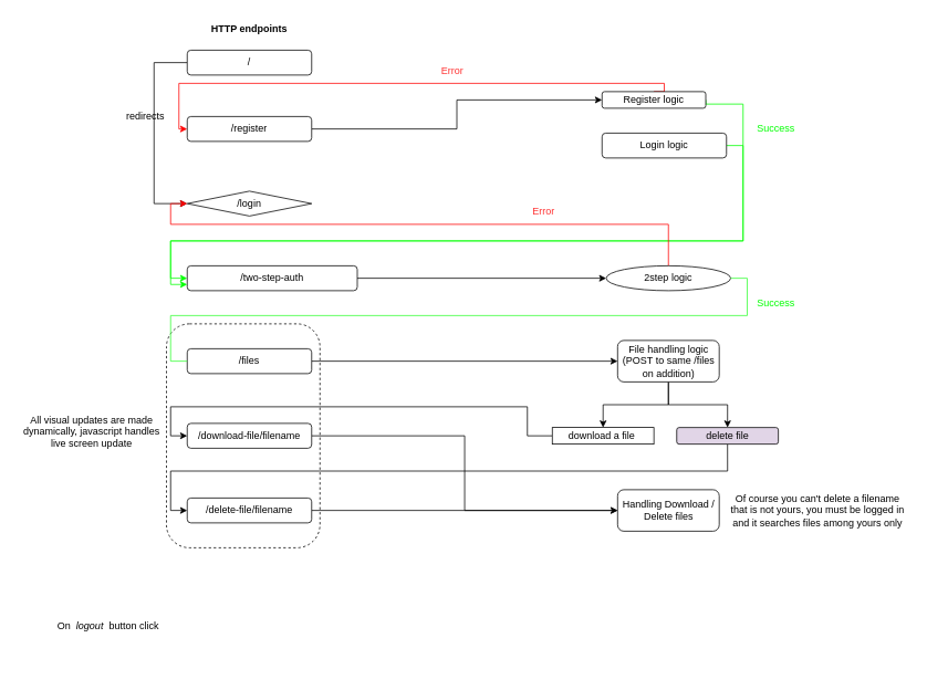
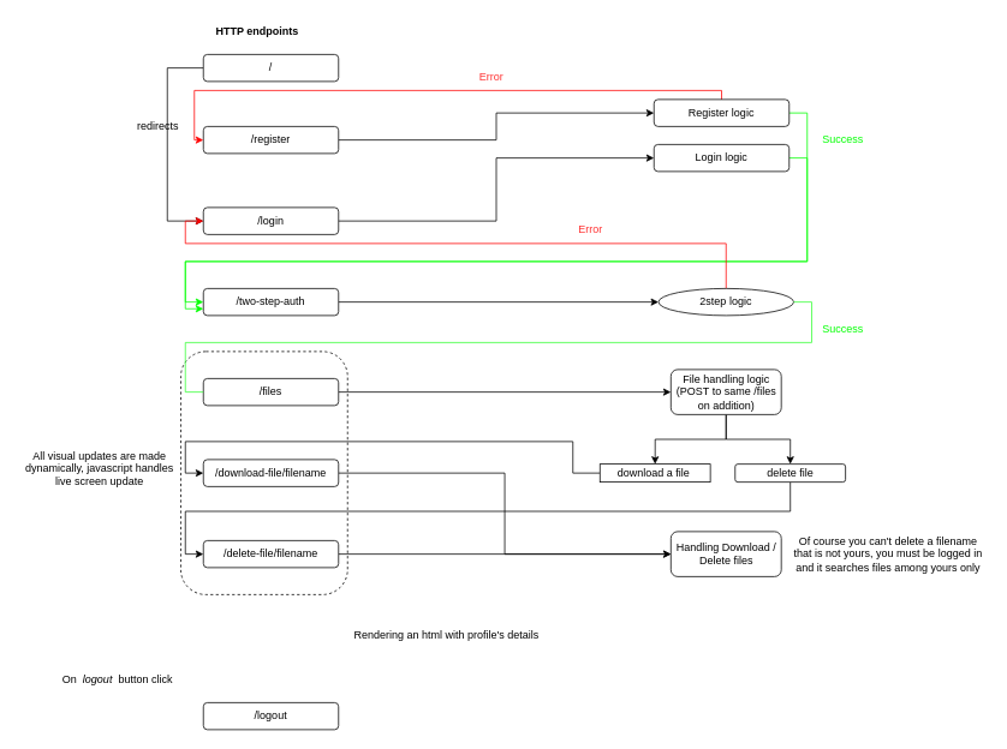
  <mxCell id="0" />
  <mxCell id="1" parent="0" />
  <mxCell id="2" value="" style="rounded=1;whiteSpace=wrap;html=1;fontColor=#00FF00;fillColor=none;dashed=1;" vertex="1" parent="1"><mxGeometry x="200" y="390" width="185" height="270" as="geometry" /></mxCell>
  <mxCell id="3" style="edgeStyle=orthogonalEdgeStyle;rounded=0;orthogonalLoop=1;jettySize=auto;html=1;exitX=0;exitY=0.5;exitDx=0;exitDy=0;entryX=0;entryY=0.5;entryDx=0;entryDy=0;spacingTop=0;" edge="1" parent="1" source="4" target="8"><mxGeometry relative="1" as="geometry"><Array as="points"><mxPoint x="185" y="75" /><mxPoint x="185" y="245" /></Array></mxGeometry></mxCell>
  <mxCell id="4" value="/" style="rounded=1;whiteSpace=wrap;html=1;spacingTop=0;" vertex="1" parent="1"><mxGeometry x="225" y="60" width="150" height="30" as="geometry" /></mxCell>
  <mxCell id="5" style="edgeStyle=orthogonalEdgeStyle;rounded=0;orthogonalLoop=1;jettySize=auto;html=1;exitX=1;exitY=0.5;exitDx=0;exitDy=0;entryX=0;entryY=0.5;entryDx=0;entryDy=0;spacingTop=0;" edge="1" parent="1" source="6" target="24"><mxGeometry relative="1" as="geometry" /></mxCell>
  <mxCell id="6" value="/register" style="rounded=1;whiteSpace=wrap;html=1;spacingTop=0;" vertex="1" parent="1"><mxGeometry x="225" y="140" width="150" height="30" as="geometry" /></mxCell>
- <mxCell id="8" value="/login" style="rhombus;whiteSpace=wrap;html=1;spacingTop=0;" vertex="1" parent="1"><mxGeometry x="225" y="230" width="150" height="30" as="geometry" /></mxCell>
+ <mxCell id="7" style="edgeStyle=orthogonalEdgeStyle;rounded=0;orthogonalLoop=1;jettySize=auto;html=1;exitX=1;exitY=0.5;exitDx=0;exitDy=0;entryX=0;entryY=0.5;entryDx=0;entryDy=0;spacingTop=0;" edge="1" parent="1" source="8" target="21"><mxGeometry relative="1" as="geometry" /></mxCell>
+ <mxCell id="8" value="/login" style="rounded=1;whiteSpace=wrap;html=1;spacingTop=0;" vertex="1" parent="1"><mxGeometry x="225" y="230" width="150" height="30" as="geometry" /></mxCell>
  <mxCell id="9" style="edgeStyle=orthogonalEdgeStyle;rounded=0;orthogonalLoop=1;jettySize=auto;html=1;exitX=1;exitY=0.5;exitDx=0;exitDy=0;entryX=0;entryY=0.5;entryDx=0;entryDy=0;fontColor=#00FF00;strokeColor=#000000;" edge="1" parent="1" source="10" target="28"><mxGeometry relative="1" as="geometry" /></mxCell>
- <mxCell id="10" value="/two-step-auth" style="rounded=1;whiteSpace=wrap;html=1;spacingTop=0;" vertex="1" parent="1"><mxGeometry x="225" y="320" width="205" height="30" as="geometry" /></mxCell>
+ <mxCell id="10" value="/two-step-auth" style="rounded=1;whiteSpace=wrap;html=1;spacingTop=0;" vertex="1" parent="1"><mxGeometry x="225" y="320" width="150" height="30" as="geometry" /></mxCell>
  <mxCell id="11" style="edgeStyle=orthogonalEdgeStyle;rounded=0;orthogonalLoop=1;jettySize=auto;html=1;exitX=1;exitY=0.5;exitDx=0;exitDy=0;entryX=0;entryY=0.5;entryDx=0;entryDy=0;fontColor=#00FF00;strokeColor=#000000;" edge="1" parent="1" source="12" target="33"><mxGeometry relative="1" as="geometry" /></mxCell>
  <mxCell id="12" value="/files" style="rounded=1;whiteSpace=wrap;html=1;spacingTop=0;" vertex="1" parent="1"><mxGeometry x="225" y="420" width="150" height="30" as="geometry" /></mxCell>
  <mxCell id="13" style="edgeStyle=orthogonalEdgeStyle;rounded=0;orthogonalLoop=1;jettySize=auto;html=1;exitX=1;exitY=0.5;exitDx=0;exitDy=0;entryX=0;entryY=0.5;entryDx=0;entryDy=0;fontColor=#00FF00;strokeColor=#000000;endArrow=open;" edge="1" parent="1" source="14" target="40"><mxGeometry relative="1" as="geometry" /></mxCell>
  <mxCell id="14" value="/download-file/filename" style="rounded=1;whiteSpace=wrap;html=1;spacingTop=0;" vertex="1" parent="1"><mxGeometry x="225" y="510" width="150" height="30" as="geometry" /></mxCell>
  <mxCell id="15" style="edgeStyle=orthogonalEdgeStyle;rounded=0;orthogonalLoop=1;jettySize=auto;html=1;exitX=1;exitY=0.5;exitDx=0;exitDy=0;entryX=0;entryY=0.5;entryDx=0;entryDy=0;fontColor=#00FF00;strokeColor=#000000;" edge="1" parent="1" source="16" target="40"><mxGeometry relative="1" as="geometry" /></mxCell>
  <mxCell id="16" value="/delete-file/filename" style="rounded=1;whiteSpace=wrap;html=1;spacingTop=0;" vertex="1" parent="1"><mxGeometry x="225" y="600" width="150" height="30" as="geometry" /></mxCell>
- <mxCell id="18" value="&lt;b&gt;HTTP endpoints&lt;/b&gt;" style="text;html=1;strokeColor=none;fillColor=none;align=center;verticalAlign=middle;whiteSpace=wrap;rounded=0;spacingTop=0;" vertex="1" parent="1"><mxGeometry x="230" y="20" width="140" height="30" as="geometry" /></mxCell>
+ <mxCell id="17" value="/logout" style="rounded=1;whiteSpace=wrap;html=1;spacingTop=0;" vertex="1" parent="1"><mxGeometry x="225" y="780" width="150" height="30" as="geometry" /></mxCell>
+ <mxCell id="18" value="&lt;b&gt;HTTP endpoints&lt;/b&gt;" style="text;html=1;strokeColor=none;fillColor=none;align=center;verticalAlign=middle;whiteSpace=wrap;rounded=0;spacingTop=0;" vertex="1" parent="1"><mxGeometry x="215" y="20" width="140" height="30" as="geometry" /></mxCell>
  <mxCell id="19" value="redirects" style="text;html=1;strokeColor=none;fillColor=none;align=center;verticalAlign=middle;whiteSpace=wrap;rounded=0;spacingTop=0;" vertex="1" parent="1"><mxGeometry x="145" y="125" width="60" height="30" as="geometry" /></mxCell>
  <mxCell id="20" style="edgeStyle=orthogonalEdgeStyle;rounded=0;orthogonalLoop=1;jettySize=auto;html=1;exitX=1;exitY=0.5;exitDx=0;exitDy=0;fontColor=#FF3333;strokeColor=#00FF00;entryX=0;entryY=0.75;entryDx=0;entryDy=0;" edge="1" parent="1" source="21" target="10"><mxGeometry relative="1" as="geometry"><mxPoint x="225" y="330" as="targetPoint" /><Array as="points"><mxPoint x="895" y="175" /><mxPoint x="895" y="290" /><mxPoint x="205" y="290" /><mxPoint x="205" y="343" /></Array></mxGeometry></mxCell>
  <mxCell id="21" value="Login logic" style="rounded=1;whiteSpace=wrap;html=1;spacingTop=0;" vertex="1" parent="1"><mxGeometry x="725" y="160" width="150" height="30" as="geometry" /></mxCell>
  <mxCell id="22" style="edgeStyle=orthogonalEdgeStyle;rounded=0;orthogonalLoop=1;jettySize=auto;html=1;exitX=0.5;exitY=0;exitDx=0;exitDy=0;entryX=0;entryY=0.5;entryDx=0;entryDy=0;spacingTop=0;fontColor=#FF3333;fillColor=#f8cecc;strokeColor=#FF0000;" edge="1" parent="1" source="24" target="6"><mxGeometry relative="1" as="geometry"><Array as="points"><mxPoint x="800" y="100" /><mxPoint x="215" y="100" /><mxPoint x="215" y="155" /></Array></mxGeometry></mxCell>
  <mxCell id="23" style="edgeStyle=orthogonalEdgeStyle;rounded=0;orthogonalLoop=1;jettySize=auto;html=1;exitX=1;exitY=0.5;exitDx=0;exitDy=0;fontColor=#FF3333;strokeColor=#00FF00;entryX=0;entryY=0.5;entryDx=0;entryDy=0;" edge="1" parent="1" source="24" target="10"><mxGeometry relative="1" as="geometry"><mxPoint x="605" y="320" as="targetPoint" /><Array as="points"><mxPoint x="895" y="125" /><mxPoint x="895" y="290" /><mxPoint x="205" y="290" /><mxPoint x="205" y="335" /></Array></mxGeometry></mxCell>
- <mxCell id="24" value="Register logic" style="rounded=1;whiteSpace=wrap;html=1;spacingTop=0;" vertex="1" parent="1"><mxGeometry x="725" y="110" width="125" height="20" as="geometry" /></mxCell>
+ <mxCell id="24" value="Register logic" style="rounded=1;whiteSpace=wrap;html=1;spacingTop=0;" vertex="1" parent="1"><mxGeometry x="725" y="110" width="150" height="30" as="geometry" /></mxCell>
  <mxCell id="25" value="Error" style="text;html=1;strokeColor=none;fillColor=none;align=center;verticalAlign=middle;whiteSpace=wrap;rounded=0;fontColor=#FF3333;" vertex="1" parent="1"><mxGeometry x="515" y="70" width="60" height="30" as="geometry" /></mxCell>
  <mxCell id="26" value="&lt;font color=&quot;#00ff00&quot;&gt;Success&lt;/font&gt;" style="text;html=1;strokeColor=none;fillColor=none;align=center;verticalAlign=middle;whiteSpace=wrap;rounded=0;fontColor=#FF3333;" vertex="1" parent="1"><mxGeometry x="905" y="140" width="60" height="30" as="geometry" /></mxCell>
  <mxCell id="27" style="edgeStyle=orthogonalEdgeStyle;rounded=0;orthogonalLoop=1;jettySize=auto;html=1;exitX=0.5;exitY=0;exitDx=0;exitDy=0;entryX=0;entryY=0.5;entryDx=0;entryDy=0;fontColor=#00FF00;strokeColor=#FF0000;" edge="1" parent="1" source="28" target="8"><mxGeometry relative="1" as="geometry"><Array as="points"><mxPoint x="805" y="270" /><mxPoint x="205" y="270" /><mxPoint x="205" y="245" /></Array></mxGeometry></mxCell>
  <mxCell id="28" value="2step logic" style="ellipse;whiteSpace=wrap;html=1;spacingTop=0;" vertex="1" parent="1"><mxGeometry x="730" y="320" width="150" height="30" as="geometry" /></mxCell>
  <mxCell id="29" value="&lt;font color=&quot;#00ff00&quot;&gt;Success&lt;/font&gt;" style="text;html=1;strokeColor=none;fillColor=none;align=center;verticalAlign=middle;whiteSpace=wrap;rounded=0;fontColor=#FF3333;" vertex="1" parent="1"><mxGeometry x="905" y="350" width="60" height="30" as="geometry" /></mxCell>
  <mxCell id="30" value="Error" style="text;html=1;strokeColor=none;fillColor=none;align=center;verticalAlign=middle;whiteSpace=wrap;rounded=0;fontColor=#FF3333;" vertex="1" parent="1"><mxGeometry x="625" y="240" width="60" height="30" as="geometry" /></mxCell>
  <mxCell id="31" style="edgeStyle=orthogonalEdgeStyle;rounded=0;orthogonalLoop=1;jettySize=auto;html=1;exitX=0.5;exitY=1;exitDx=0;exitDy=0;entryX=0.5;entryY=0;entryDx=0;entryDy=0;fontColor=#00FF00;strokeColor=#000000;" edge="1" parent="1" source="33" target="37"><mxGeometry relative="1" as="geometry" /></mxCell>
  <mxCell id="32" style="edgeStyle=orthogonalEdgeStyle;rounded=0;orthogonalLoop=1;jettySize=auto;html=1;exitX=0.5;exitY=1;exitDx=0;exitDy=0;entryX=0.5;entryY=0;entryDx=0;entryDy=0;fontColor=#00FF00;strokeColor=#000000;" edge="1" parent="1" source="33" target="35"><mxGeometry relative="1" as="geometry" /></mxCell>
  <mxCell id="33" value="File handling logic (POST to same /files on addition)" style="rounded=1;whiteSpace=wrap;html=1;spacingTop=0;" vertex="1" parent="1"><mxGeometry x="743.75" y="410" width="122.5" height="50" as="geometry" /></mxCell>
  <mxCell id="34" style="edgeStyle=orthogonalEdgeStyle;rounded=0;orthogonalLoop=1;jettySize=auto;html=1;exitX=0.5;exitY=1;exitDx=0;exitDy=0;entryX=0;entryY=0.5;entryDx=0;entryDy=0;fontColor=#00FF00;strokeColor=#000000;" edge="1" parent="1" source="35" target="16"><mxGeometry relative="1" as="geometry" /></mxCell>
- <mxCell id="35" value="delete file" style="rounded=1;whiteSpace=wrap;html=1;spacingTop=0;fillColor=#e1d5e7;" vertex="1" parent="1"><mxGeometry x="815" y="515" width="122.5" height="20" as="geometry" /></mxCell>
+ <mxCell id="35" value="delete file" style="rounded=1;whiteSpace=wrap;html=1;spacingTop=0;" vertex="1" parent="1"><mxGeometry x="815" y="515" width="122.5" height="20" as="geometry" /></mxCell>
  <mxCell id="36" style="edgeStyle=orthogonalEdgeStyle;rounded=0;orthogonalLoop=1;jettySize=auto;html=1;exitX=0;exitY=0.5;exitDx=0;exitDy=0;entryX=0;entryY=0.5;entryDx=0;entryDy=0;fontColor=#00FF00;strokeColor=#000000;" edge="1" parent="1" source="37" target="14"><mxGeometry relative="1" as="geometry"><Array as="points"><mxPoint x="635" y="525" /><mxPoint x="635" y="490" /><mxPoint x="205" y="490" /><mxPoint x="205" y="525" /></Array></mxGeometry></mxCell>
  <mxCell id="37" value="download a file&amp;nbsp;" style="whiteSpace=wrap;html=1;spacingTop=0;rounded=0;" vertex="1" parent="1"><mxGeometry x="665" y="515" width="122.5" height="20" as="geometry" /></mxCell>
  <mxCell id="38" value="All visual updates are made dynamically, javascript handles live screen update" style="text;html=1;strokeColor=none;fillColor=none;align=center;verticalAlign=middle;whiteSpace=wrap;rounded=0;spacingTop=0;" vertex="1" parent="1"><mxGeometry x="20" y="450" width="180" height="140" as="geometry" /></mxCell>
  <mxCell id="39" value="" style="edgeStyle=orthogonalEdgeStyle;rounded=0;orthogonalLoop=1;jettySize=auto;html=1;exitX=1;exitY=0.5;exitDx=0;exitDy=0;fontColor=#00FF00;strokeColor=#33FF33;endArrow=none;entryX=0;entryY=0.5;entryDx=0;entryDy=0;" edge="1" parent="1" source="28" target="12"><mxGeometry relative="1" as="geometry"><mxPoint x="880" y="335" as="sourcePoint" /><mxPoint x="85" y="390" as="targetPoint" /><Array as="points"><mxPoint x="900" y="335" /><mxPoint x="900" y="380" /><mxPoint x="205" y="380" /><mxPoint x="205" y="435" /></Array></mxGeometry></mxCell>
  <mxCell id="40" value="Handling Download / Delete files" style="rounded=1;whiteSpace=wrap;html=1;spacingTop=0;" vertex="1" parent="1"><mxGeometry x="743.75" y="590" width="122.5" height="50" as="geometry" /></mxCell>
  <mxCell id="41" value="Of course you can't delete a filename that is not yours, you must be logged in and it searches files among yours only" style="text;html=1;strokeColor=none;fillColor=none;align=center;verticalAlign=middle;whiteSpace=wrap;rounded=0;spacingTop=0;" vertex="1" parent="1"><mxGeometry x="875" y="590" width="220" height="50" as="geometry" /></mxCell>
+ <mxCell id="42" value="Rendering an html with profile's details" style="text;html=1;strokeColor=none;fillColor=none;align=center;verticalAlign=middle;whiteSpace=wrap;rounded=0;spacingTop=0;" vertex="1" parent="1"><mxGeometry x="385" y="680" width="220" height="50" as="geometry" /></mxCell>
  <mxCell id="43" value="On&amp;nbsp;&amp;nbsp;&lt;i&gt;logout&amp;nbsp;&amp;nbsp;&lt;/i&gt;button click" style="text;html=1;strokeColor=none;fillColor=none;align=center;verticalAlign=middle;whiteSpace=wrap;rounded=0;spacingTop=0;" vertex="1" parent="1"><mxGeometry x="60" y="730" width="140" height="50" as="geometry" /></mxCell>
